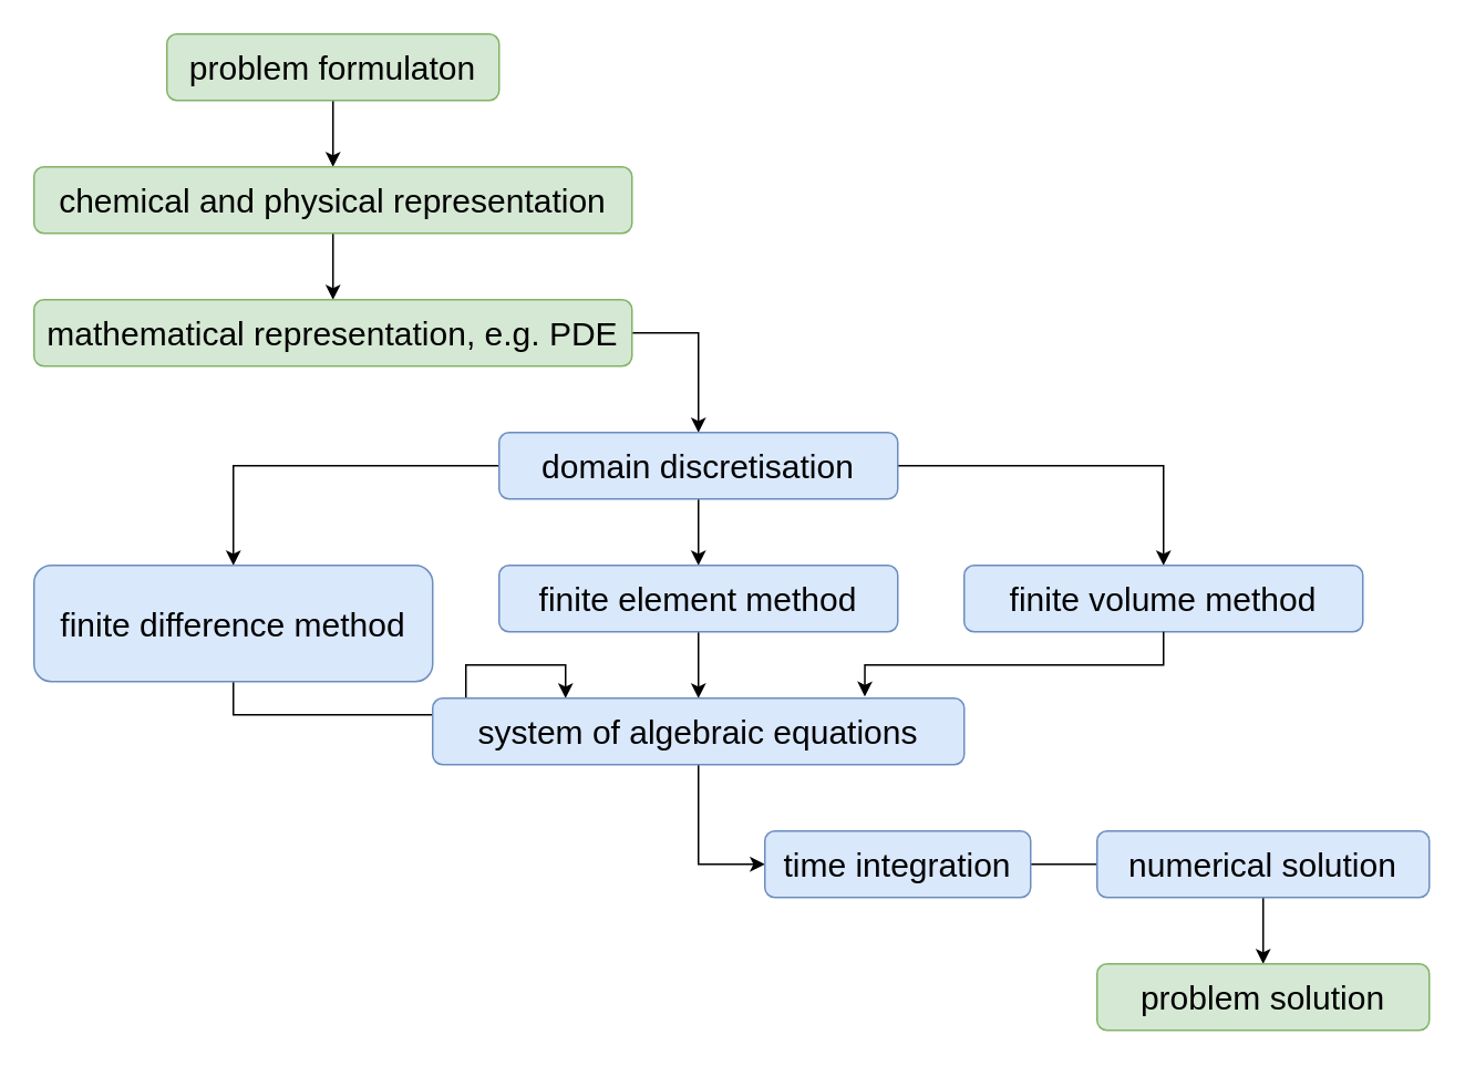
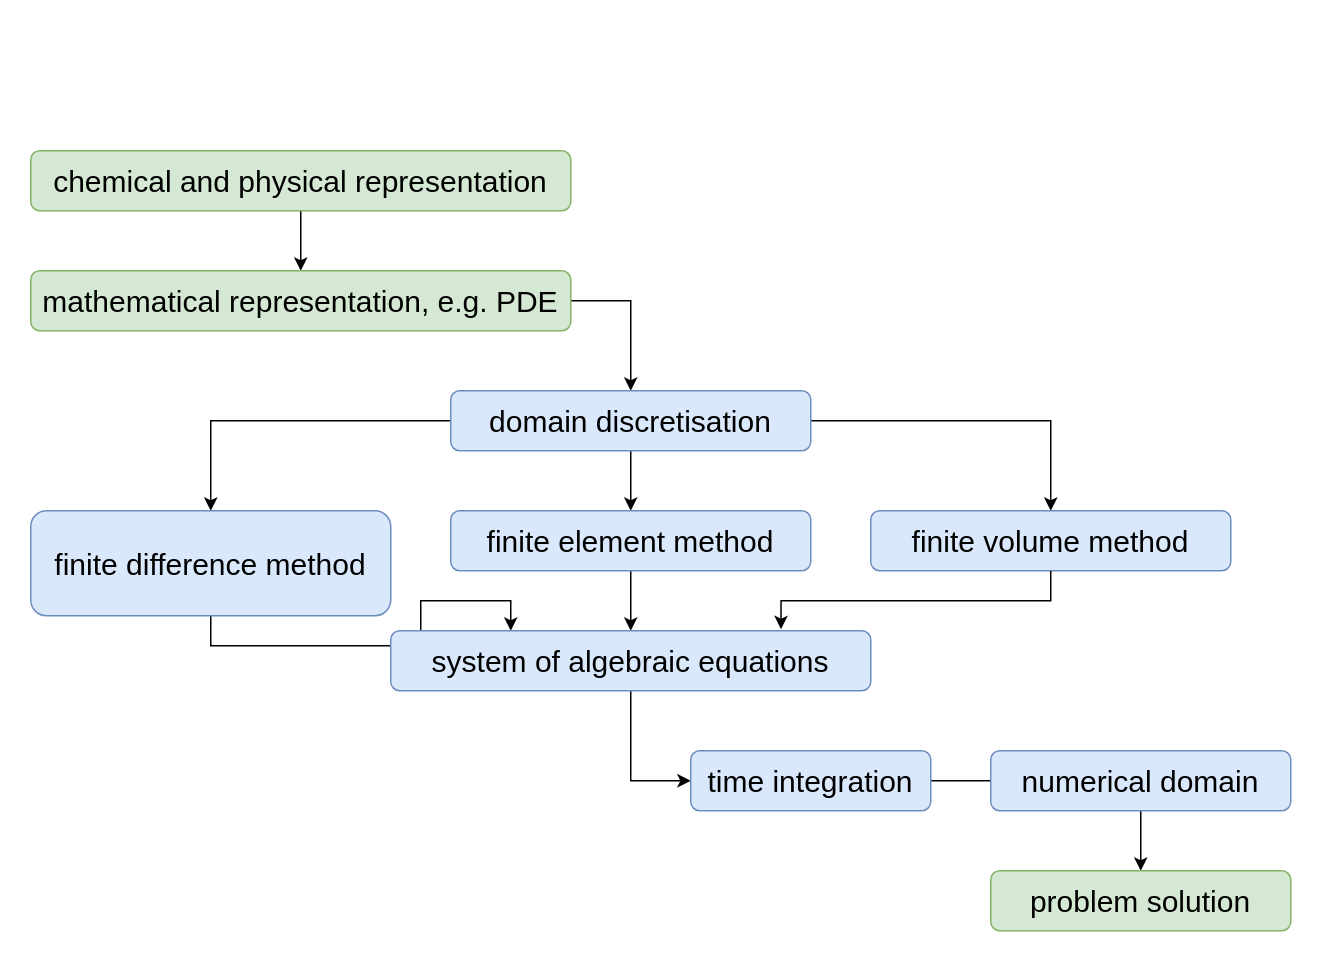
  <mxCell id="0" />
  <mxCell id="1" parent="0" />
- <mxCell id="2" value="" style="edgeStyle=orthogonalEdgeStyle;rounded=0;orthogonalLoop=1;jettySize=auto;html=1;fillColor=#d5e8d4;fontSize=20;" edge="1" parent="1" source="3" target="5"><mxGeometry relative="1" as="geometry" /></mxCell>
- <mxCell id="3" value="problem formulaton" style="rounded=1;whiteSpace=wrap;html=1;fillColor=#d5e8d4;strokeColor=#82b366;fontSize=20;" vertex="1" parent="1"><mxGeometry x="100" y="20" width="200" height="40" as="geometry" /></mxCell>
  <mxCell id="4" value="" style="edgeStyle=orthogonalEdgeStyle;rounded=0;orthogonalLoop=1;jettySize=auto;html=1;fillColor=#d5e8d4;fontSize=20;" edge="1" parent="1" source="5" target="7"><mxGeometry relative="1" as="geometry" /></mxCell>
  <mxCell id="5" value="chemical and physical representation" style="rounded=1;whiteSpace=wrap;html=1;fillColor=#d5e8d4;strokeColor=#82b366;fontSize=20;" vertex="1" parent="1"><mxGeometry x="20" y="100" width="360" height="40" as="geometry" /></mxCell>
  <mxCell id="6" style="edgeStyle=orthogonalEdgeStyle;rounded=0;orthogonalLoop=1;jettySize=auto;html=1;fontSize=20;exitX=1;exitY=0.5;exitDx=0;exitDy=0;" edge="1" parent="1" source="7" target="11"><mxGeometry relative="1" as="geometry" /></mxCell>
  <mxCell id="7" value="mathematical representation, e.g. PDE" style="rounded=1;whiteSpace=wrap;html=1;fillColor=#d5e8d4;strokeColor=#82b366;fontSize=20;" vertex="1" parent="1"><mxGeometry x="20" y="180" width="360" height="40" as="geometry" /></mxCell>
  <mxCell id="8" style="edgeStyle=orthogonalEdgeStyle;rounded=0;orthogonalLoop=1;jettySize=auto;html=1;entryX=0.5;entryY=0;entryDx=0;entryDy=0;fillColor=#dae8fc;fontSize=20;" edge="1" parent="1" source="11" target="13"><mxGeometry relative="1" as="geometry" /></mxCell>
  <mxCell id="9" style="edgeStyle=orthogonalEdgeStyle;rounded=0;orthogonalLoop=1;jettySize=auto;html=1;entryX=0.5;entryY=0;entryDx=0;entryDy=0;fillColor=#dae8fc;fontSize=20;" edge="1" parent="1" source="11" target="23"><mxGeometry relative="1" as="geometry" /></mxCell>
  <mxCell id="10" style="edgeStyle=orthogonalEdgeStyle;rounded=0;orthogonalLoop=1;jettySize=auto;html=1;entryX=0.5;entryY=0;entryDx=0;entryDy=0;strokeColor=#000000;fontSize=20;" edge="1" parent="1" source="11" target="14"><mxGeometry relative="1" as="geometry" /></mxCell>
  <mxCell id="11" value="domain discretisation" style="rounded=1;whiteSpace=wrap;html=1;fillColor=#dae8fc;strokeColor=#6c8ebf;fontSize=20;" vertex="1" parent="1"><mxGeometry x="300" y="260" width="240" height="40" as="geometry" /></mxCell>
  <mxCell id="12" style="edgeStyle=orthogonalEdgeStyle;rounded=0;orthogonalLoop=1;jettySize=auto;html=1;exitX=0.5;exitY=1;exitDx=0;exitDy=0;entryX=0.25;entryY=0;entryDx=0;entryDy=0;fillColor=#dae8fc;fontSize=20;" edge="1" parent="1" source="13" target="17"><mxGeometry relative="1" as="geometry" /></mxCell>
  <mxCell id="13" value="finite difference method" style="rounded=1;whiteSpace=wrap;html=1;fillColor=#dae8fc;strokeColor=#6c8ebf;fontSize=20;" vertex="1" parent="1"><mxGeometry x="20" y="340" width="240" height="70" as="geometry" /></mxCell>
  <mxCell id="14" value="finite volume method" style="rounded=1;whiteSpace=wrap;html=1;fillColor=#dae8fc;strokeColor=#6c8ebf;fontSize=20;" vertex="1" parent="1"><mxGeometry x="580" y="340" width="240" height="40" as="geometry" /></mxCell>
  <mxCell id="15" style="edgeStyle=orthogonalEdgeStyle;rounded=0;orthogonalLoop=1;jettySize=auto;html=1;entryX=0.5;entryY=0;entryDx=0;entryDy=0;fillColor=#dae8fc;fontSize=20;" edge="1" parent="1" source="23" target="17"><mxGeometry relative="1" as="geometry" /></mxCell>
  <mxCell id="16" style="edgeStyle=orthogonalEdgeStyle;rounded=0;orthogonalLoop=1;jettySize=auto;html=1;entryX=0;entryY=0.5;entryDx=0;entryDy=0;fillColor=#dae8fc;fontSize=20;" edge="1" parent="1" source="17" target="19"><mxGeometry relative="1" as="geometry" /></mxCell>
  <mxCell id="17" value="system of algebraic equations" style="rounded=1;whiteSpace=wrap;html=1;fillColor=#dae8fc;strokeColor=#6c8ebf;fontSize=20;" vertex="1" parent="1"><mxGeometry x="260" y="420" width="320" height="40" as="geometry" /></mxCell>
  <mxCell id="18" style="edgeStyle=orthogonalEdgeStyle;rounded=0;orthogonalLoop=1;jettySize=auto;html=1;entryX=0;entryY=0.5;entryDx=0;entryDy=0;fillColor=#dae8fc;fontSize=20;endArrow=none;" edge="1" parent="1" source="19" target="21"><mxGeometry relative="1" as="geometry" /></mxCell>
  <mxCell id="19" value="time integration" style="rounded=1;whiteSpace=wrap;html=1;fillColor=#dae8fc;strokeColor=#6c8ebf;fontSize=20;" vertex="1" parent="1"><mxGeometry x="460" y="500" width="160" height="40" as="geometry" /></mxCell>
  <mxCell id="20" style="edgeStyle=orthogonalEdgeStyle;rounded=0;orthogonalLoop=1;jettySize=auto;html=1;entryX=0.5;entryY=0;entryDx=0;entryDy=0;fontSize=20;" edge="1" parent="1" source="21" target="22"><mxGeometry relative="1" as="geometry" /></mxCell>
- <mxCell id="21" value="numerical solution" style="rounded=1;whiteSpace=wrap;html=1;fillColor=#dae8fc;strokeColor=#6c8ebf;fontSize=20;" vertex="1" parent="1"><mxGeometry x="660" y="500" width="200" height="40" as="geometry" /></mxCell>
+ <mxCell id="21" value="numerical domain" style="rounded=1;whiteSpace=wrap;html=1;fillColor=#dae8fc;strokeColor=#6c8ebf;fontSize=20;" vertex="1" parent="1"><mxGeometry x="660" y="500" width="200" height="40" as="geometry" /></mxCell>
  <mxCell id="22" value="problem solution" style="rounded=1;whiteSpace=wrap;html=1;fillColor=#d5e8d4;strokeColor=#82b366;fontSize=20;" vertex="1" parent="1"><mxGeometry x="660" y="580" width="200" height="40" as="geometry" /></mxCell>
  <mxCell id="23" value="finite element method" style="rounded=1;whiteSpace=wrap;html=1;fillColor=#dae8fc;strokeColor=#6c8ebf;fontSize=20;" vertex="1" parent="1"><mxGeometry x="300" y="340" width="240" height="40" as="geometry" /></mxCell>
  <mxCell id="24" style="edgeStyle=orthogonalEdgeStyle;rounded=0;orthogonalLoop=1;jettySize=auto;html=1;entryX=0.813;entryY=-0.025;entryDx=0;entryDy=0;fillColor=#dae8fc;fontSize=20;entryPerimeter=0;" edge="1" parent="1" source="14" target="17"><mxGeometry relative="1" as="geometry"><mxPoint x="540" y="360" as="sourcePoint" /><mxPoint x="470" y="420" as="targetPoint" /></mxGeometry></mxCell>
